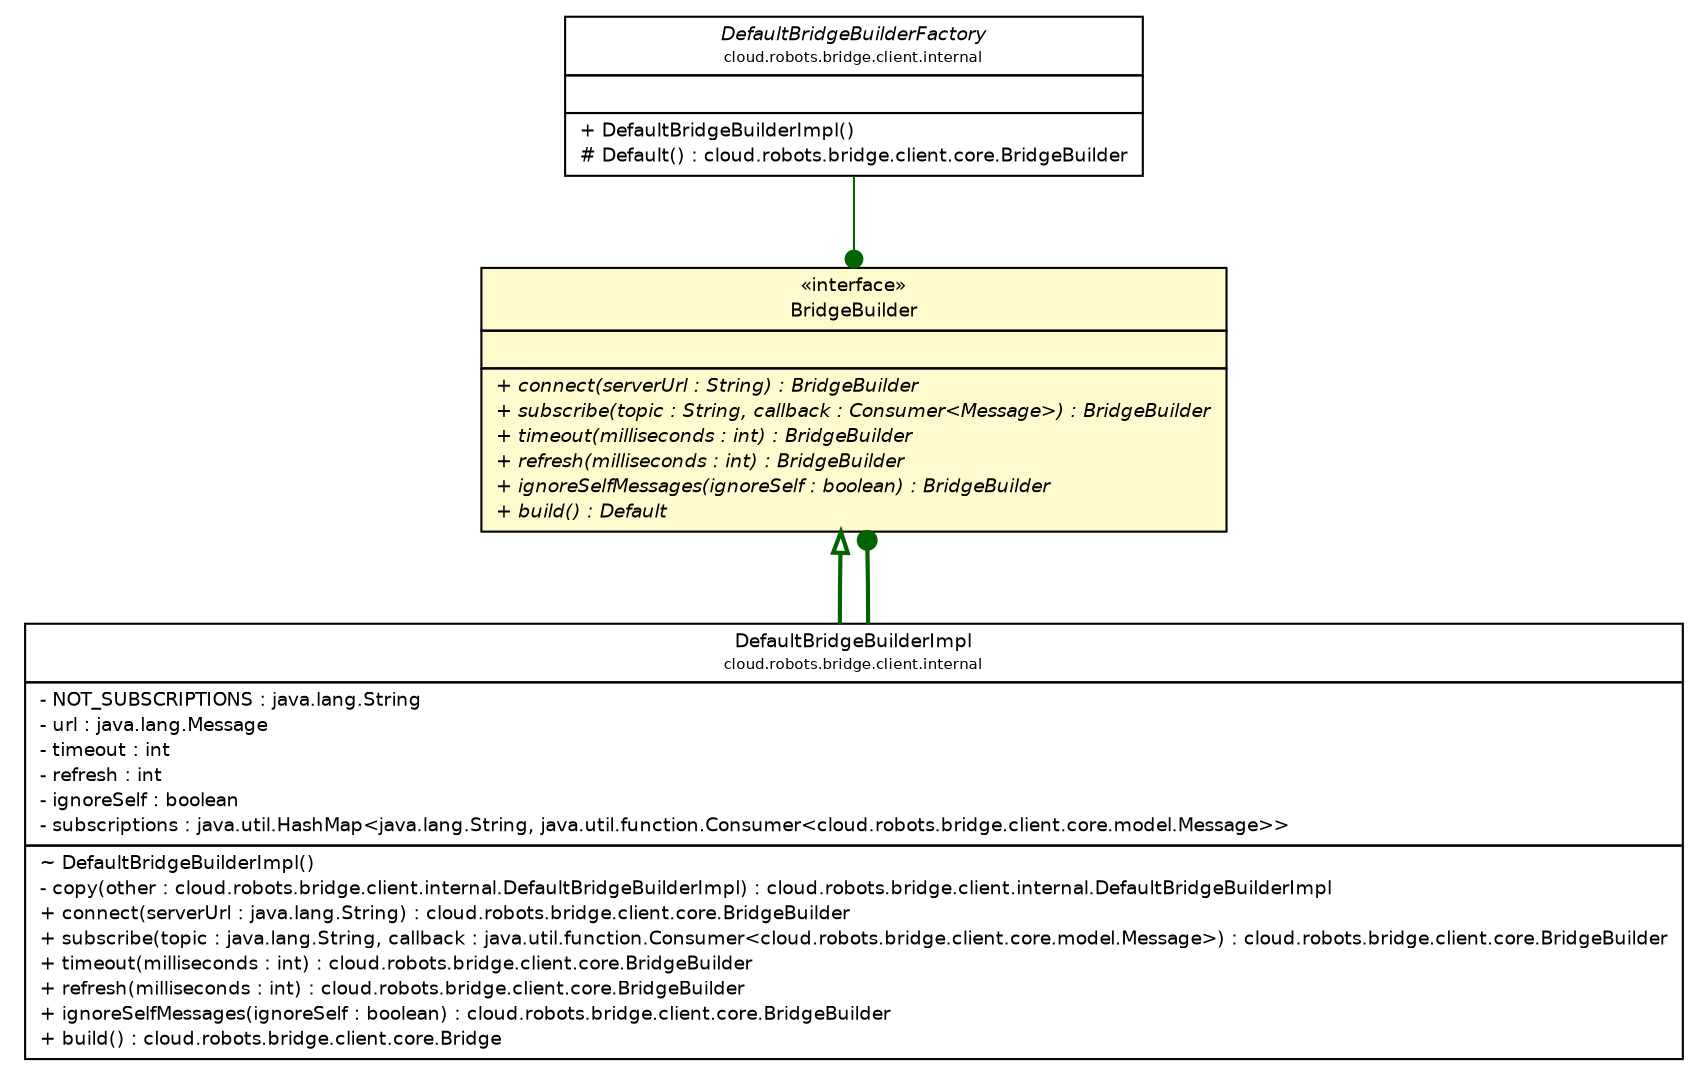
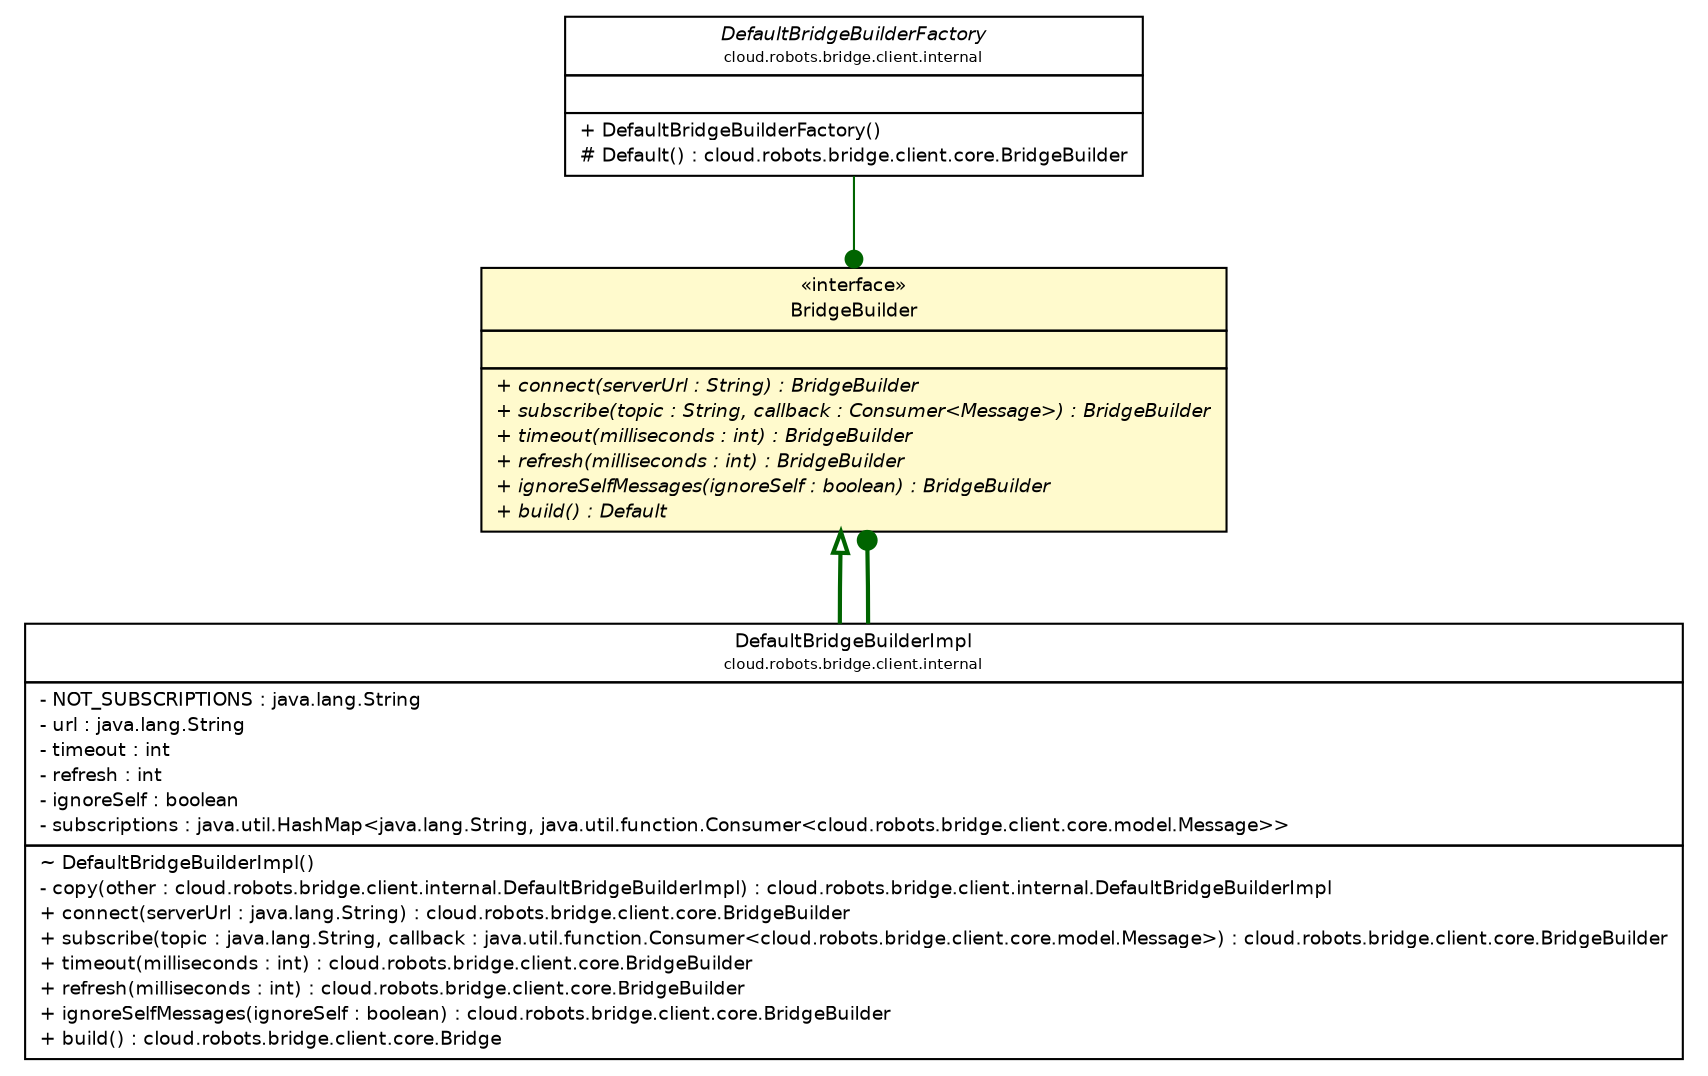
  digraph {
    nodesep=0.25
    ranksep=0.5
    node [fontcolor=black fontname=Helvetica fontsize=9.0 shape=plaintext]
    edge [color=darkgreen fontname=Helvetica fontsize=10.0 headport=p labelfontname=Helvetica labelfontsize=10 style=bold tailport=p arrowhead=dot fontcolor=black]
    n1 [label=<<table title="cloud.robots.bridge.client.core.BridgeBuilder" border="0" cellborder="1" cellspacing="0" cellpadding="2" port="p" bgcolor="lemonChiffon" href="./BridgeBuilder.html"> 		<tr><td><table border="0" cellspacing="0" cellpadding="1"> <tr><td align="center" balign="center"> &#171;interface&#187; </td></tr> <tr><td align="center" balign="center"> BridgeBuilder </td></tr> 		</table></td></tr> 		<tr><td><table border="0" cellspacing="0" cellpadding="1"> <tr><td align="left" balign="left">  </td></tr> 		</table></td></tr> 		<tr><td><table border="0" cellspacing="0" cellpadding="1"> <tr><td align="left" balign="left"><font face="Helvetica-Oblique" point-size="9.0"> + connect(serverUrl : String) : BridgeBuilder </font></td></tr> <tr><td align="left" balign="left"><font face="Helvetica-Oblique" point-size="9.0"> + subscribe(topic : String, callback : Consumer&lt;Message&gt;) : BridgeBuilder </font></td></tr> <tr><td align="left" balign="left"><font face="Helvetica-Oblique" point-size="9.0"> + timeout(milliseconds : int) : BridgeBuilder </font></td></tr> <tr><td align="left" balign="left"><font face="Helvetica-Oblique" point-size="9.0"> + refresh(milliseconds : int) : BridgeBuilder </font></td></tr> <tr><td align="left" balign="left"><font face="Helvetica-Oblique" point-size="9.0"> + ignoreSelfMessages(ignoreSelf : boolean) : BridgeBuilder </font></td></tr> <tr><td align="left" balign="left"><font face="Helvetica-Oblique" point-size="9.0"> + build() : Default </font></td></tr> 		</table></td></tr> 		</table>>]
-   n2 [label=<<table title="cloud.robots.bridge.client.internal.DefaultBridgeBuilderImpl" border="0" cellborder="1" cellspacing="0" cellpadding="2" port="p" href="../internal/DefaultBridgeBuilderImpl.html"> 		<tr><td><table border="0" cellspacing="0" cellpadding="1"> <tr><td align="center" balign="center"> DefaultBridgeBuilderImpl </td></tr> <tr><td align="center" balign="center"><font point-size="7.0"> cloud.robots.bridge.client.internal </font></td></tr> 		</table></td></tr> 		<tr><td><table border="0" cellspacing="0" cellpadding="1"> <tr><td align="left" balign="left"> - NOT_SUBSCRIPTIONS : java.lang.String </td></tr> <tr><td align="left" balign="left"> - url : java.lang.Message </td></tr> <tr><td align="left" balign="left"> - timeout : int </td></tr> <tr><td align="left" balign="left"> - refresh : int </td></tr> <tr><td align="left" balign="left"> - ignoreSelf : boolean </td></tr> <tr><td align="left" balign="left"> - subscriptions : java.util.HashMap&lt;java.lang.String, java.util.function.Consumer&lt;cloud.robots.bridge.client.core.model.Message&gt;&gt; </td></tr> 		</table></td></tr> 		<tr><td><table border="0" cellspacing="0" cellpadding="1"> <tr><td align="left" balign="left"> ~ DefaultBridgeBuilderImpl() </td></tr> <tr><td align="left" balign="left"> - copy(other : cloud.robots.bridge.client.internal.DefaultBridgeBuilderImpl) : cloud.robots.bridge.client.internal.DefaultBridgeBuilderImpl </td></tr> <tr><td align="left" balign="left"> + connect(serverUrl : java.lang.String) : cloud.robots.bridge.client.core.BridgeBuilder </td></tr> <tr><td align="left" balign="left"> + subscribe(topic : java.lang.String, callback : java.util.function.Consumer&lt;cloud.robots.bridge.client.core.model.Message&gt;) : cloud.robots.bridge.client.core.BridgeBuilder </td></tr> <tr><td align="left" balign="left"> + timeout(milliseconds : int) : cloud.robots.bridge.client.core.BridgeBuilder </td></tr> <tr><td align="left" balign="left"> + refresh(milliseconds : int) : cloud.robots.bridge.client.core.BridgeBuilder </td></tr> <tr><td align="left" balign="left"> + ignoreSelfMessages(ignoreSelf : boolean) : cloud.robots.bridge.client.core.BridgeBuilder </td></tr> <tr><td align="left" balign="left"> + build() : cloud.robots.bridge.client.core.Bridge </td></tr> 		</table></td></tr> 		</table>>]
-   n3 [label=<<table title="cloud.robots.bridge.client.internal.DefaultBridgeBuilderFactory" border="0" cellborder="1" cellspacing="0" cellpadding="2" port="p" href="../internal/DefaultBridgeBuilderFactory.html"> 		<tr><td><table border="0" cellspacing="0" cellpadding="1"> <tr><td align="center" balign="center"><font face="Helvetica-Oblique"> DefaultBridgeBuilderFactory </font></td></tr> <tr><td align="center" balign="center"><font point-size="7.0"> cloud.robots.bridge.client.internal </font></td></tr> 		</table></td></tr> 		<tr><td><table border="0" cellspacing="0" cellpadding="1"> <tr><td align="left" balign="left">  </td></tr> 		</table></td></tr> 		<tr><td><table border="0" cellspacing="0" cellpadding="1"> <tr><td align="left" balign="left"> + DefaultBridgeBuilderImpl() </td></tr> <tr><td align="left" balign="left"> # Default() : cloud.robots.bridge.client.core.BridgeBuilder </td></tr> 		</table></td></tr> 		</table>>]
+   n2 [label=<<table title="cloud.robots.bridge.client.internal.DefaultBridgeBuilderImpl" border="0" cellborder="1" cellspacing="0" cellpadding="2" port="p" href="../internal/DefaultBridgeBuilderImpl.html"> 		<tr><td><table border="0" cellspacing="0" cellpadding="1"> <tr><td align="center" balign="center"> DefaultBridgeBuilderImpl </td></tr> <tr><td align="center" balign="center"><font point-size="7.0"> cloud.robots.bridge.client.internal </font></td></tr> 		</table></td></tr> 		<tr><td><table border="0" cellspacing="0" cellpadding="1"> <tr><td align="left" balign="left"> - NOT_SUBSCRIPTIONS : java.lang.String </td></tr> <tr><td align="left" balign="left"> - url : java.lang.String </td></tr> <tr><td align="left" balign="left"> - timeout : int </td></tr> <tr><td align="left" balign="left"> - refresh : int </td></tr> <tr><td align="left" balign="left"> - ignoreSelf : boolean </td></tr> <tr><td align="left" balign="left"> - subscriptions : java.util.HashMap&lt;java.lang.String, java.util.function.Consumer&lt;cloud.robots.bridge.client.core.model.Message&gt;&gt; </td></tr> 		</table></td></tr> 		<tr><td><table border="0" cellspacing="0" cellpadding="1"> <tr><td align="left" balign="left"> ~ DefaultBridgeBuilderImpl() </td></tr> <tr><td align="left" balign="left"> - copy(other : cloud.robots.bridge.client.internal.DefaultBridgeBuilderImpl) : cloud.robots.bridge.client.internal.DefaultBridgeBuilderImpl </td></tr> <tr><td align="left" balign="left"> + connect(serverUrl : java.lang.String) : cloud.robots.bridge.client.core.BridgeBuilder </td></tr> <tr><td align="left" balign="left"> + subscribe(topic : java.lang.String, callback : java.util.function.Consumer&lt;cloud.robots.bridge.client.core.model.Message&gt;) : cloud.robots.bridge.client.core.BridgeBuilder </td></tr> <tr><td align="left" balign="left"> + timeout(milliseconds : int) : cloud.robots.bridge.client.core.BridgeBuilder </td></tr> <tr><td align="left" balign="left"> + refresh(milliseconds : int) : cloud.robots.bridge.client.core.BridgeBuilder </td></tr> <tr><td align="left" balign="left"> + ignoreSelfMessages(ignoreSelf : boolean) : cloud.robots.bridge.client.core.BridgeBuilder </td></tr> <tr><td align="left" balign="left"> + build() : cloud.robots.bridge.client.core.Bridge </td></tr> 		</table></td></tr> 		</table>>]
+   n3 [label=<<table title="cloud.robots.bridge.client.internal.DefaultBridgeBuilderFactory" border="0" cellborder="1" cellspacing="0" cellpadding="2" port="p" href="../internal/DefaultBridgeBuilderFactory.html"> 		<tr><td><table border="0" cellspacing="0" cellpadding="1"> <tr><td align="center" balign="center"><font face="Helvetica-Oblique"> DefaultBridgeBuilderFactory </font></td></tr> <tr><td align="center" balign="center"><font point-size="7.0"> cloud.robots.bridge.client.internal </font></td></tr> 		</table></td></tr> 		<tr><td><table border="0" cellspacing="0" cellpadding="1"> <tr><td align="left" balign="left">  </td></tr> 		</table></td></tr> 		<tr><td><table border="0" cellspacing="0" cellpadding="1"> <tr><td align="left" balign="left"> + DefaultBridgeBuilderFactory() </td></tr> <tr><td align="left" balign="left"> # Default() : cloud.robots.bridge.client.core.BridgeBuilder </td></tr> 		</table></td></tr> 		</table>>]
    n1 -> n2 [arrowtail=empty dir=back fontsize=10 arrowhead="" fontcolor=""]
    n2 -> n1
    n3 -> n1 [style=solid]
  }
